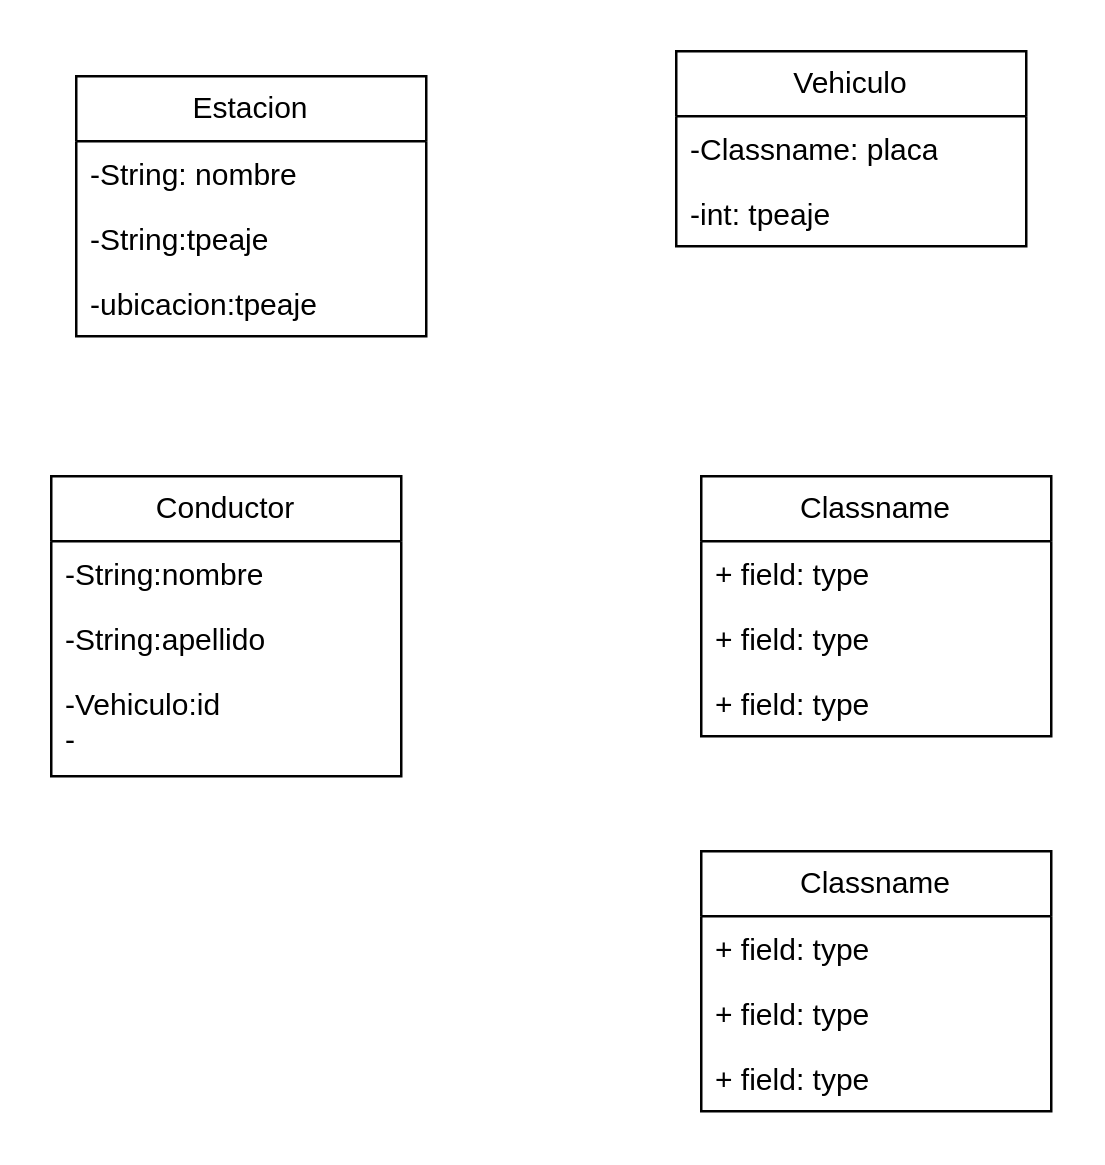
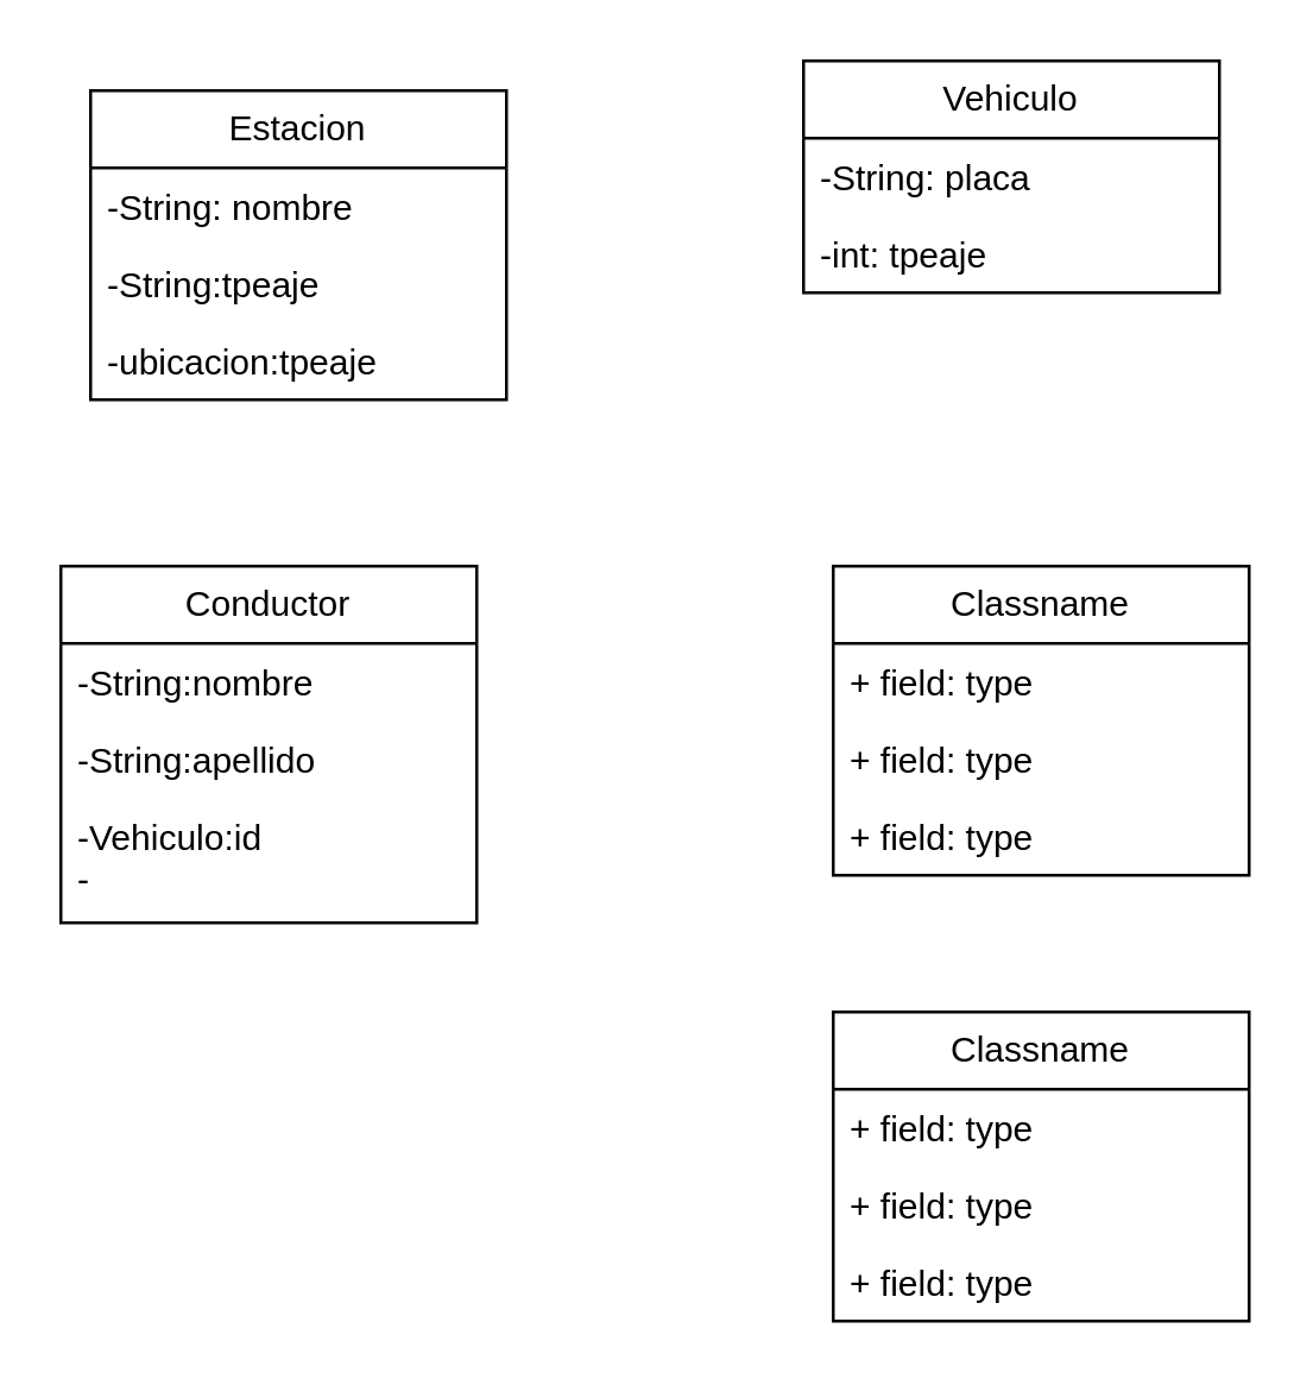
  <mxCell id="0" />
  <mxCell id="1" parent="0" />
  <mxCell id="2" value="Classname" style="swimlane;fontStyle=0;childLayout=stackLayout;horizontal=1;startSize=26;fillColor=none;horizontalStack=0;resizeParent=1;resizeParentMax=0;resizeLast=0;collapsible=1;marginBottom=0;whiteSpace=wrap;html=1;" vertex="1" parent="1"><mxGeometry x="280" y="190" width="140" height="104" as="geometry" /></mxCell>
  <mxCell id="3" value="+ field: type" style="text;strokeColor=none;fillColor=none;align=left;verticalAlign=top;spacingLeft=4;spacingRight=4;overflow=hidden;rotatable=0;points=[[0,0.5],[1,0.5]];portConstraint=eastwest;whiteSpace=wrap;html=1;" vertex="1" parent="2"><mxGeometry y="26" width="140" height="26" as="geometry" /></mxCell>
  <mxCell id="4" value="+ field: type" style="text;strokeColor=none;fillColor=none;align=left;verticalAlign=top;spacingLeft=4;spacingRight=4;overflow=hidden;rotatable=0;points=[[0,0.5],[1,0.5]];portConstraint=eastwest;whiteSpace=wrap;html=1;" vertex="1" parent="2"><mxGeometry y="52" width="140" height="26" as="geometry" /></mxCell>
  <mxCell id="5" value="+ field: type" style="text;strokeColor=none;fillColor=none;align=left;verticalAlign=top;spacingLeft=4;spacingRight=4;overflow=hidden;rotatable=0;points=[[0,0.5],[1,0.5]];portConstraint=eastwest;whiteSpace=wrap;html=1;" vertex="1" parent="2"><mxGeometry y="78" width="140" height="26" as="geometry" /></mxCell>
  <mxCell id="6" value="Classname" style="swimlane;fontStyle=0;childLayout=stackLayout;horizontal=1;startSize=26;fillColor=none;horizontalStack=0;resizeParent=1;resizeParentMax=0;resizeLast=0;collapsible=1;marginBottom=0;whiteSpace=wrap;html=1;" vertex="1" parent="1"><mxGeometry x="280" y="340" width="140" height="104" as="geometry" /></mxCell>
  <mxCell id="7" value="+ field: type" style="text;strokeColor=none;fillColor=none;align=left;verticalAlign=top;spacingLeft=4;spacingRight=4;overflow=hidden;rotatable=0;points=[[0,0.5],[1,0.5]];portConstraint=eastwest;whiteSpace=wrap;html=1;" vertex="1" parent="6"><mxGeometry y="26" width="140" height="26" as="geometry" /></mxCell>
  <mxCell id="8" value="+ field: type" style="text;strokeColor=none;fillColor=none;align=left;verticalAlign=top;spacingLeft=4;spacingRight=4;overflow=hidden;rotatable=0;points=[[0,0.5],[1,0.5]];portConstraint=eastwest;whiteSpace=wrap;html=1;" vertex="1" parent="6"><mxGeometry y="52" width="140" height="26" as="geometry" /></mxCell>
  <mxCell id="9" value="+ field: type" style="text;strokeColor=none;fillColor=none;align=left;verticalAlign=top;spacingLeft=4;spacingRight=4;overflow=hidden;rotatable=0;points=[[0,0.5],[1,0.5]];portConstraint=eastwest;whiteSpace=wrap;html=1;" vertex="1" parent="6"><mxGeometry y="78" width="140" height="26" as="geometry" /></mxCell>
  <mxCell id="10" value="Conductor" style="swimlane;fontStyle=0;childLayout=stackLayout;horizontal=1;startSize=26;fillColor=none;horizontalStack=0;resizeParent=1;resizeParentMax=0;resizeLast=0;collapsible=1;marginBottom=0;whiteSpace=wrap;html=1;" vertex="1" parent="1"><mxGeometry x="20" y="190" width="140" height="120" as="geometry" /></mxCell>
  <mxCell id="11" value="-String:nombre" style="text;strokeColor=none;fillColor=none;align=left;verticalAlign=top;spacingLeft=4;spacingRight=4;overflow=hidden;rotatable=0;points=[[0,0.5],[1,0.5]];portConstraint=eastwest;whiteSpace=wrap;html=1;" vertex="1" parent="10"><mxGeometry y="26" width="140" height="26" as="geometry" /></mxCell>
  <mxCell id="12" value="-String:apellido" style="text;strokeColor=none;fillColor=none;align=left;verticalAlign=top;spacingLeft=4;spacingRight=4;overflow=hidden;rotatable=0;points=[[0,0.5],[1,0.5]];portConstraint=eastwest;whiteSpace=wrap;html=1;" vertex="1" parent="10"><mxGeometry y="52" width="140" height="26" as="geometry" /></mxCell>
  <mxCell id="13" value="-Vehiculo:id&lt;div&gt;-&lt;/div&gt;" style="text;strokeColor=none;fillColor=none;align=left;verticalAlign=top;spacingLeft=4;spacingRight=4;overflow=hidden;rotatable=0;points=[[0,0.5],[1,0.5]];portConstraint=eastwest;whiteSpace=wrap;html=1;" vertex="1" parent="10"><mxGeometry y="78" width="140" height="42" as="geometry" /></mxCell>
  <mxCell id="14" value="Vehiculo" style="swimlane;fontStyle=0;childLayout=stackLayout;horizontal=1;startSize=26;fillColor=none;horizontalStack=0;resizeParent=1;resizeParentMax=0;resizeLast=0;collapsible=1;marginBottom=0;whiteSpace=wrap;html=1;" vertex="1" parent="1"><mxGeometry x="270" y="20" width="140" height="78" as="geometry" /></mxCell>
- <mxCell id="15" value="-Classname: placa" style="text;strokeColor=none;fillColor=none;align=left;verticalAlign=top;spacingLeft=4;spacingRight=4;overflow=hidden;rotatable=0;points=[[0,0.5],[1,0.5]];portConstraint=eastwest;whiteSpace=wrap;html=1;" vertex="1" parent="14"><mxGeometry y="26" width="140" height="26" as="geometry" /></mxCell>
+ <mxCell id="15" value="-String: placa" style="text;strokeColor=none;fillColor=none;align=left;verticalAlign=top;spacingLeft=4;spacingRight=4;overflow=hidden;rotatable=0;points=[[0,0.5],[1,0.5]];portConstraint=eastwest;whiteSpace=wrap;html=1;" vertex="1" parent="14"><mxGeometry y="26" width="140" height="26" as="geometry" /></mxCell>
  <mxCell id="16" value="-int: tpeaje" style="text;strokeColor=none;fillColor=none;align=left;verticalAlign=top;spacingLeft=4;spacingRight=4;overflow=hidden;rotatable=0;points=[[0,0.5],[1,0.5]];portConstraint=eastwest;whiteSpace=wrap;html=1;" vertex="1" parent="14"><mxGeometry y="52" width="140" height="26" as="geometry" /></mxCell>
  <mxCell id="17" value="Estacion" style="swimlane;fontStyle=0;childLayout=stackLayout;horizontal=1;startSize=26;fillColor=none;horizontalStack=0;resizeParent=1;resizeParentMax=0;resizeLast=0;collapsible=1;marginBottom=0;whiteSpace=wrap;html=1;" vertex="1" parent="1"><mxGeometry x="30" y="30" width="140" height="104" as="geometry" /></mxCell>
  <mxCell id="18" value="-String: nombre" style="text;strokeColor=none;fillColor=none;align=left;verticalAlign=top;spacingLeft=4;spacingRight=4;overflow=hidden;rotatable=0;points=[[0,0.5],[1,0.5]];portConstraint=eastwest;whiteSpace=wrap;html=1;" vertex="1" parent="17"><mxGeometry y="26" width="140" height="26" as="geometry" /></mxCell>
  <mxCell id="19" value="-String:tpeaje" style="text;strokeColor=none;fillColor=none;align=left;verticalAlign=top;spacingLeft=4;spacingRight=4;overflow=hidden;rotatable=0;points=[[0,0.5],[1,0.5]];portConstraint=eastwest;whiteSpace=wrap;html=1;" vertex="1" parent="17"><mxGeometry y="52" width="140" height="26" as="geometry" /></mxCell>
  <mxCell id="20" value="-ubicacion:tpeaje" style="text;strokeColor=none;fillColor=none;align=left;verticalAlign=top;spacingLeft=4;spacingRight=4;overflow=hidden;rotatable=0;points=[[0,0.5],[1,0.5]];portConstraint=eastwest;whiteSpace=wrap;html=1;" vertex="1" parent="17"><mxGeometry y="78" width="140" height="26" as="geometry" /></mxCell>
